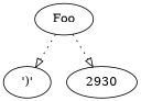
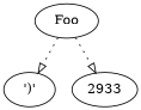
  digraph {
    edge [style=dotted arrowhead=onormal]
    n1 [label=" Foo "]
    n2 [label=" ')' "]
-   n3 [label=" 2930 "]
+   n3 [label=2933]
    n1 -> n2
    n1 -> n3
  }
